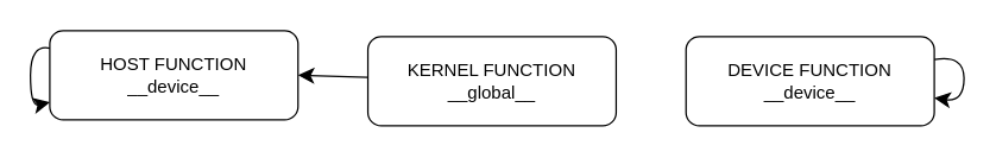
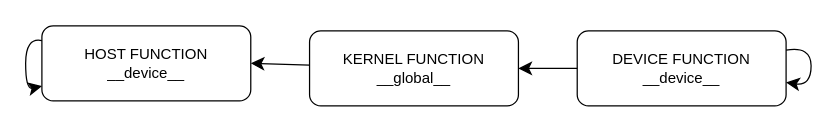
  <mxCell id="0" />
  <mxCell id="1" parent="0" />
  <mxCell id="2" style="edgeStyle=none;curved=1;rounded=0;orthogonalLoop=1;jettySize=auto;html=1;entryX=1;entryY=0.5;entryDx=0;entryDy=0;fontSize=12;startSize=8;endSize=8;" edge="1" parent="1" source="3" target="4"><mxGeometry relative="1" as="geometry" /></mxCell>
  <mxCell id="3" value="KERNEL FUNCTION&lt;div&gt;__global__&lt;br&gt;&lt;/div&gt;" style="rounded=1;whiteSpace=wrap;html=1;" parent="1" vertex="1"><mxGeometry x="247" y="24" width="167" height="60" as="geometry" /></mxCell>
  <mxCell id="4" value="HOST FUNCTION&lt;div&gt;__device__&lt;br&gt;&lt;/div&gt;" style="rounded=1;whiteSpace=wrap;html=1;" parent="1" vertex="1"><mxGeometry x="33" y="20" width="167" height="60" as="geometry" /></mxCell>
  <mxCell id="5" value="DEVICE FUNCTION&lt;div&gt;__device__&lt;/div&gt;" style="rounded=1;whiteSpace=wrap;html=1;" parent="1" vertex="1"><mxGeometry x="461" y="24" width="167" height="60" as="geometry" /></mxCell>
+ <mxCell id="6" value="" style="endArrow=classic;html=1;rounded=0;fontSize=12;startSize=8;endSize=8;curved=1;entryX=1;entryY=0.5;entryDx=0;entryDy=0;exitX=0;exitY=0.5;exitDx=0;exitDy=0;" parent="1" source="5" target="3" edge="1"><mxGeometry width="50" height="50" relative="1" as="geometry"><mxPoint x="566" y="153" as="sourcePoint" /><mxPoint x="399" y="115" as="targetPoint" /></mxGeometry></mxCell>
  <mxCell id="7" style="edgeStyle=none;curved=1;rounded=0;orthogonalLoop=1;jettySize=auto;html=1;fontSize=12;startSize=8;endSize=8;" edge="1" parent="1" source="5" target="5"><mxGeometry relative="1" as="geometry"><Array as="points"><mxPoint x="648" y="36" /><mxPoint x="648" y="68" /></Array></mxGeometry></mxCell>
  <mxCell id="8" style="edgeStyle=none;curved=1;rounded=0;orthogonalLoop=1;jettySize=auto;html=1;fontSize=12;startSize=8;endSize=8;" edge="1" parent="1" source="4" target="4"><mxGeometry relative="1" as="geometry"><Array as="points"><mxPoint x="20" y="29" /></Array></mxGeometry></mxCell>
